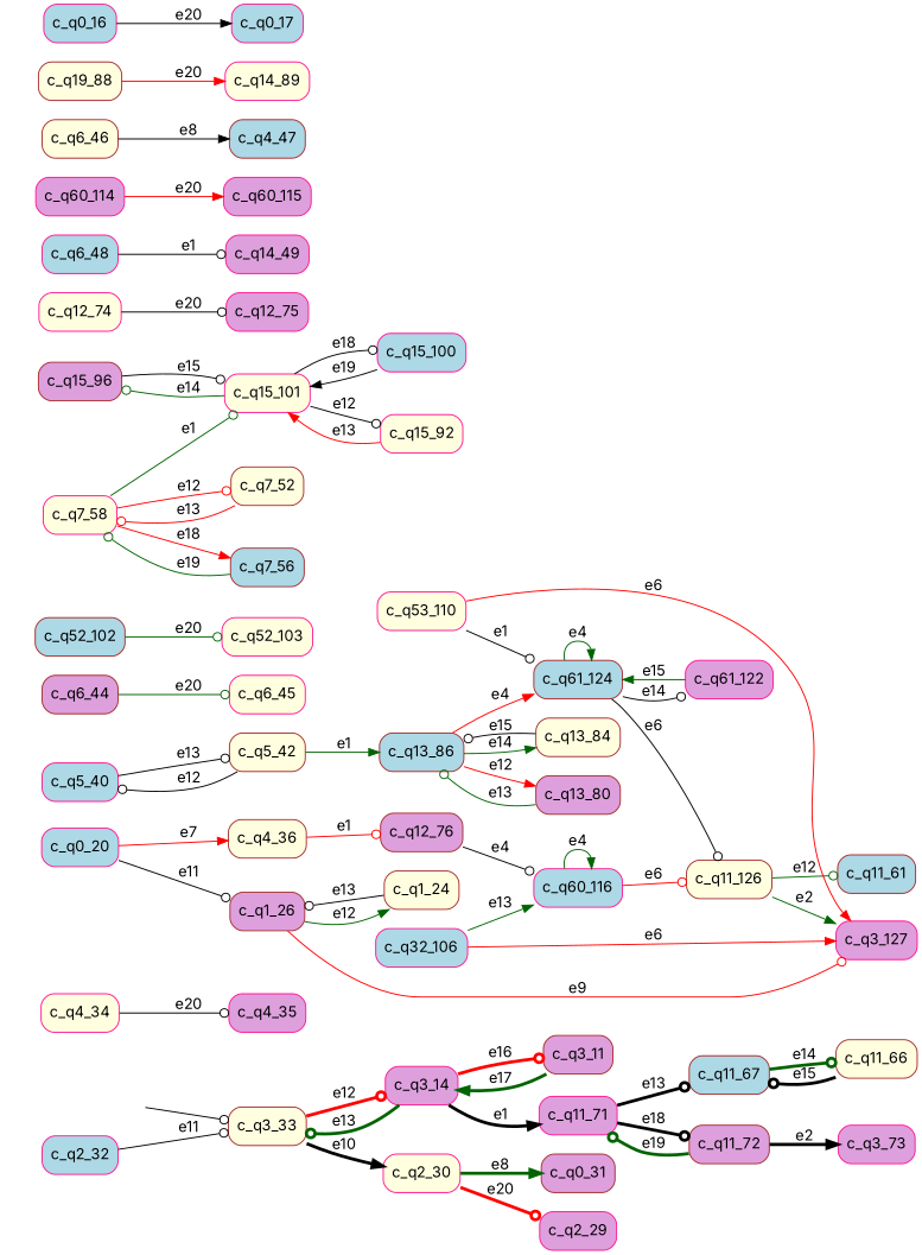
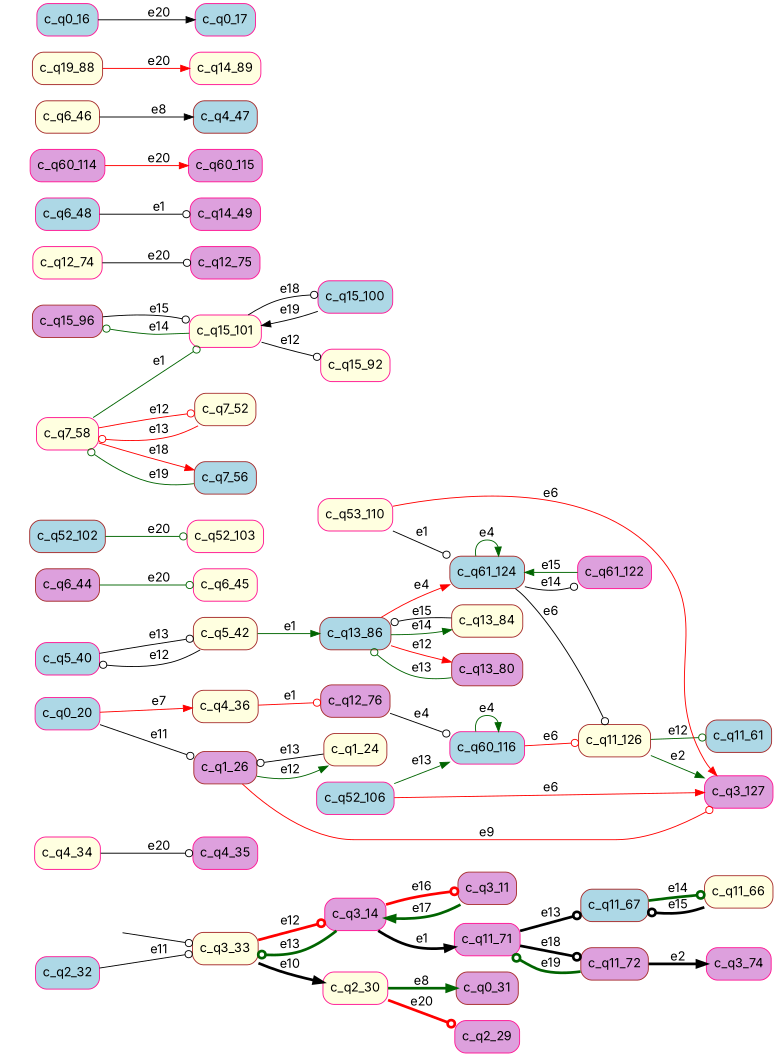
  digraph {
    fontname=Inter
    rankdir=LR
    node [fontname=Inter style="rounded, filled,filled" color=deeppink fillcolor=lightyellow shape=box]
    edge [arrowhead=odot color=black fontname=Inter]
    start_c_q3_33 [style=invisible color="" fillcolor="" shape=""]
    n2 [color=brown label=c_q3_33]
    n3 [fillcolor=plum label=c_q3_14]
    n4 [label=c_q2_30]
    n5 [fillcolor=plum label=c_q4_35]
    n6 [fillcolor=lightblue label=c_q5_40]
    n7 [color=brown label=c_q5_42]
    n8 [color=brown fillcolor=lightblue label=c_q13_86]
    n9 [label=c_q6_45]
    n10 [color=brown label=c_q11_126]
    n11 [color=brown fillcolor=lightblue label=c_q11_61]
    n12 [fillcolor=plum label=c_q3_127]
    n13 [color=brown fillcolor=lightblue label=c_q52_102]
    n14 [label=c_q52_103]
    n15 [fillcolor=plum label=c_q61_122]
    n16 [color=brown fillcolor=lightblue label=c_q61_124]
    n17 [color=brown fillcolor=plum label=c_q15_96]
    n18 [label=c_q15_101]
    n19 [fillcolor=lightblue label=c_q15_100]
    n20 [label=c_q15_92]
    n21 [color=brown label=c_q11_66]
    n22 [color=brown fillcolor=lightblue label=c_q11_67]
    n23 [label=c_q12_74]
    n24 [fillcolor=plum label=c_q12_75]
    n25 [color=brown fillcolor=plum label=c_q3_11]
    n26 [fillcolor=plum label=c_q11_71]
    n27 [color=brown fillcolor=plum label=c_q0_31]
    n28 [fillcolor=plum label=c_q2_29]
    n29 [color=brown fillcolor=plum label=c_q13_80]
    n30 [color=brown label=c_q13_84]
    n31 [fillcolor=lightblue label=c_q6_48]
    n32 [fillcolor=plum label=c_q14_49]
    n33 [fillcolor=lightblue label=c_q2_32]
    n34 [label=c_q7_58]
    n35 [color=brown label=c_q7_52]
    n36 [color=brown fillcolor=lightblue label=c_q7_56]
    n37 [color=brown fillcolor=plum label=c_q12_76]
    n38 [fillcolor=lightblue label=c_q60_116]
    n39 [color=brown fillcolor=plum label=c_q11_72]
    n40 [fillcolor=plum label=c_q60_115]
    n41 [color=brown label=c_q4_36]
-   n42 [fillcolor=plum label=c_q3_73]
+   n42 [fillcolor=plum label=c_q3_74]
    n43 [color=brown fillcolor=lightblue label=c_q4_47]
    n44 [label=c_q14_89]
    n45 [fillcolor=lightblue label=c_q0_17]
    n46 [color=brown label=c_q6_46]
    n47 [color=brown label=c_q1_24]
    n48 [color=brown fillcolor=plum label=c_q1_26]
    n49 [fillcolor=lightblue label=c_q0_16]
    n50 [color=brown fillcolor=plum label=c_q6_44]
    n51 [fillcolor=lightblue label=c_q0_20]
    n52 [label=c_q4_34]
-   n53 [fillcolor=lightblue label=c_q32_106]
+   n53 [fillcolor=lightblue label=c_q52_106]
    n54 [label=c_q53_110]
    n55 [fillcolor=plum label=c_q60_114]
    n56 [color=brown label=c_q19_88]
    start_c_q3_33 -> n2
    n2 -> n3 [color=red label=e12 penwidth=3]
    n2 -> n4 [arrowhead=normal label=e10 penwidth=3]
    n3 -> n2 [color=darkgreen label=e13 penwidth=3]
    n3 -> n25 [color=red label=e16 penwidth=3]
    n3 -> n26 [arrowhead=normal label=e1 penwidth=3]
    n4 -> n27 [arrowhead=normal color=darkgreen label=e8 penwidth=3]
    n4 -> n28 [color=red label=e20 penwidth=3]
    n6 -> n7 [label=e13]
    n7 -> n6 [label=e12]
    n7 -> n8 [arrowhead=normal color=darkgreen label=e1]
    n8 -> n16 [arrowhead=normal color=red label=e4]
    n8 -> n29 [arrowhead=normal color=red label=e12]
    n8 -> n30 [arrowhead=normal color=darkgreen label=e14]
    n10 -> n11 [color=darkgreen label=e12]
    n10 -> n12 [arrowhead=normal color=darkgreen label=e2]
    n13 -> n14 [color=darkgreen label=e20]
    n15 -> n16 [arrowhead=normal color=darkgreen label=e15]
    n16 -> n10 [label=e6]
    n16 -> n15 [label=e14]
    n16 -> n16 [arrowhead=normal color=darkgreen label=e4]
    n17 -> n18 [label=e15]
    n18 -> n17 [color=darkgreen label=e14]
    n18 -> n19 [label=e18]
    n18 -> n20 [label=e12]
    n19 -> n18 [arrowhead=normal label=e19]
-   n20 -> n18 [arrowhead=normal color=red label=e13]
    n21 -> n22 [label=e15 penwidth=3]
    n22 -> n21 [color=darkgreen label=e14 penwidth=3]
    n23 -> n24 [label=e20]
    n25 -> n3 [arrowhead=normal color=darkgreen label=e17 penwidth=3]
    n26 -> n22 [label=e13 penwidth=3]
    n26 -> n39 [label=e18 penwidth=3]
    n29 -> n8 [color=darkgreen label=e13]
    n30 -> n8 [label=e15]
    n31 -> n32 [label=e1]
    n33 -> n2 [label=e11]
    n34 -> n18 [color=darkgreen label=e1]
    n34 -> n35 [color=red label=e12]
    n34 -> n36 [arrowhead=normal color=red label=e18]
    n35 -> n34 [color=red label=e13]
    n36 -> n34 [color=darkgreen label=e19]
    n37 -> n38 [label=e4]
    n38 -> n10 [color=red label=e6]
    n38 -> n38 [arrowhead=normal color=darkgreen label=e4]
    n39 -> n26 [color=darkgreen label=e19 penwidth=3]
    n39 -> n42 [arrowhead=normal label=e2 penwidth=3]
    n41 -> n37 [color=red label=e1]
    n46 -> n43 [arrowhead=normal label=e8]
    n47 -> n48 [label=e13]
    n48 -> n12 [color=red label=e9]
    n48 -> n47 [arrowhead=normal color=darkgreen label=e12]
    n49 -> n45 [arrowhead=normal label=e20]
    n50 -> n9 [color=darkgreen label=e20]
    n51 -> n41 [arrowhead=normal color=red label=e7]
    n51 -> n48 [label=e11]
    n52 -> n5 [label=e20]
    n53 -> n12 [arrowhead=normal color=red label=e6]
    n53 -> n38 [arrowhead=normal color=darkgreen label=e13]
    n54 -> n12 [arrowhead=normal color=red label=e6]
    n54 -> n16 [label=e1]
    n55 -> n40 [arrowhead=normal color=red label=e20]
    n56 -> n44 [arrowhead=normal color=red label=e20]
  }
